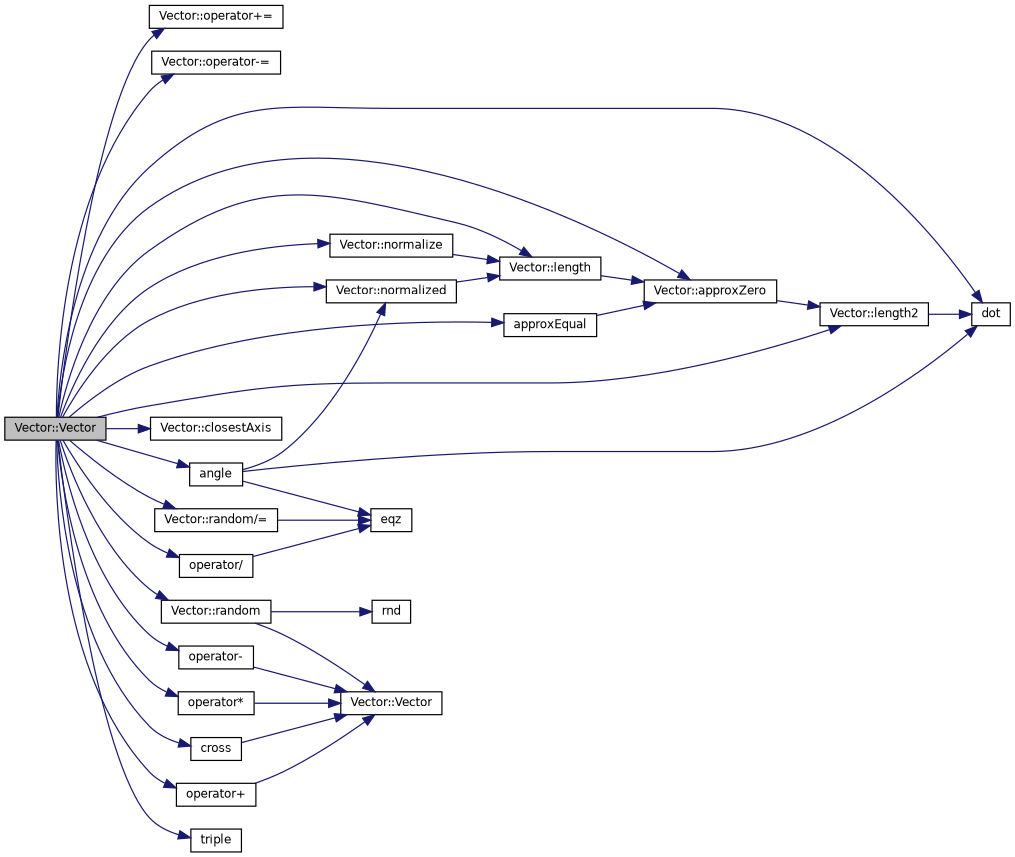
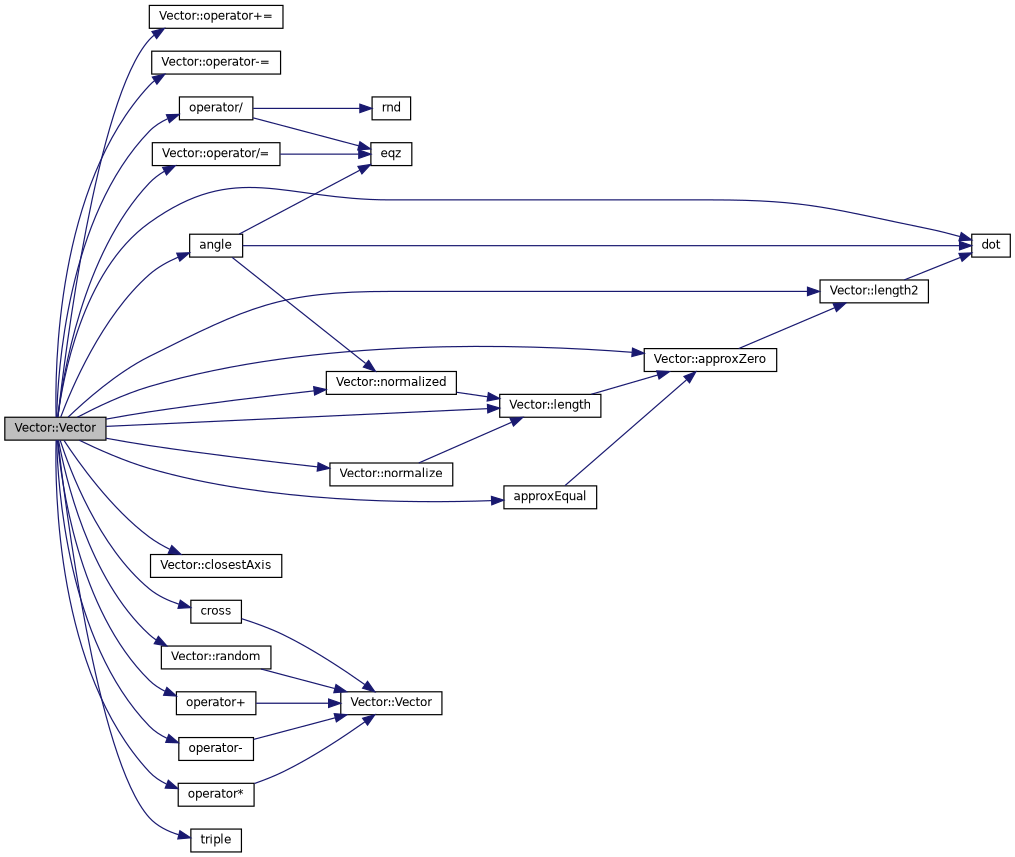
  digraph {
    rankdir=LR
    node [color=black fillcolor=white fontname=Helvetica fontsize=10 shape=record style=filled]
    edge [color=midnightblue fontname=Helvetica fontsize=10 labelfontname=Helvetica labelfontsize=10 style=solid]
    n1 [fillcolor=grey75 fontcolor=black height=0.2 label="Vector::Vector" width=0.4]
    n2 [height=0.2 label="Vector::operator+=" width=0.4]
    n3 [height=0.2 label="Vector::operator-=" width=0.4]
-   n4 [height=0.2 label="Vector::random/=" width=0.4]
+   n4 [height=0.2 label="Vector::operator/=" width=0.4]
    n5 [height=0.2 label="Vector::length2" width=0.4]
    n6 [height=0.2 label=dot width=0.4]
    n7 [height=0.2 label="Vector::length" width=0.4]
    n8 [height=0.2 label="Vector::approxZero" width=0.4]
    n9 [height=0.2 label="Vector::normalize" width=0.4]
    n10 [height=0.2 label="Vector::normalized" width=0.4]
    n11 [height=0.2 label="Vector::closestAxis" width=0.4]
    n12 [height=0.2 label="Vector::random" width=0.4]
    n13 [height=0.2 label="operator+" width=0.4]
    n14 [height=0.2 label="operator-" width=0.4]
    n15 [height=0.2 label="operator*" width=0.4]
    n16 [height=0.2 label="operator/" width=0.4]
    n17 [height=0.2 label=approxEqual width=0.4]
    n18 [height=0.2 label=angle width=0.4]
    n19 [height=0.2 label=cross width=0.4]
    n20 [height=0.2 label=triple width=0.4]
    n21 [height=0.2 label=eqz width=0.4]
    n22 [height=0.2 label=rnd width=0.4]
    n23 [height=0.2 label="Vector::Vector" width=0.4]
    n1 -> n2
    n1 -> n3
    n1 -> n4
    n1 -> n5
    n1 -> n6
    n1 -> n7
    n1 -> n8
    n1 -> n9
    n1 -> n10
    n1 -> n11
    n1 -> n12
    n1 -> n13
    n1 -> n14
    n1 -> n15
    n1 -> n16
    n1 -> n17
    n1 -> n18
    n1 -> n19
    n1 -> n20
    n4 -> n21
    n5 -> n6
    n7 -> n8
    n8 -> n5
    n9 -> n7
    n10 -> n7
-   n12 -> n22
+   n16 -> n22
    n12 -> n23
    n13 -> n23
    n14 -> n23
    n15 -> n23
    n16 -> n21
    n17 -> n8
    n18 -> n6
    n18 -> n10
    n18 -> n21
    n19 -> n23
  }
